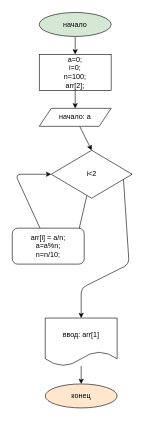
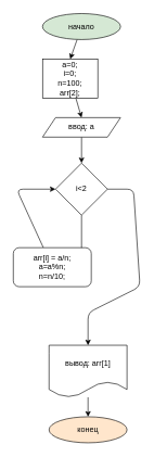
  <mxCell id="0" />
  <mxCell id="1" parent="0" />
  <mxCell id="2" style="edgeStyle=none;html=1;entryX=0.5;entryY=0;entryDx=0;entryDy=0;" edge="1" parent="1" source="3" target="8"><mxGeometry relative="1" as="geometry" /></mxCell>
  <mxCell id="3" value="начало" style="ellipse;whiteSpace=wrap;html=1;fillColor=#d5e8d4;" vertex="1" parent="1"><mxGeometry x="65" y="20" width="120" height="40" as="geometry" /></mxCell>
  <mxCell id="4" style="edgeStyle=none;html=1;" edge="1" parent="1" source="6"><mxGeometry relative="1" as="geometry"><mxPoint x="125" y="210" as="targetPoint" /></mxGeometry></mxCell>
  <mxCell id="5" style="edgeStyle=none;html=1;entryX=0.5;entryY=0;entryDx=0;entryDy=0;" edge="1" parent="1" source="6" target="11"><mxGeometry relative="1" as="geometry" /></mxCell>
- <mxCell id="6" value="начало: a" style="shape=parallelogram;perimeter=parallelogramPerimeter;whiteSpace=wrap;html=1;fixedSize=1;" vertex="1" parent="1"><mxGeometry x="65" y="180" width="120" height="30" as="geometry" /></mxCell>
+ <mxCell id="6" value="ввод: a" style="shape=parallelogram;perimeter=parallelogramPerimeter;whiteSpace=wrap;html=1;fixedSize=1;" vertex="1" parent="1"><mxGeometry x="65" y="180" width="120" height="30" as="geometry" /></mxCell>
  <mxCell id="7" style="edgeStyle=none;html=1;entryX=0.5;entryY=0;entryDx=0;entryDy=0;" edge="1" parent="1" source="8" target="6"><mxGeometry relative="1" as="geometry" /></mxCell>
- <mxCell id="8" value="a=0;&lt;br&gt;i=0;&lt;br&gt;n=100;&lt;br&gt;arr[2];" style="rounded=0;whiteSpace=wrap;html=1;" vertex="1" parent="1"><mxGeometry x="65" y="90" width="120" height="60" as="geometry" /></mxCell>
+ <mxCell id="8" value="a=0;&lt;br&gt;i=0;&lt;br&gt;n=100;&lt;br&gt;arr[2];" style="rounded=0;whiteSpace=wrap;html=1;" vertex="1" parent="1"><mxGeometry x="65" y="90" width="85" height="60" as="geometry" /></mxCell>
  <mxCell id="9" style="edgeStyle=none;html=1;entryX=1;entryY=0.5;entryDx=0;entryDy=0;" edge="1" parent="1" source="11" target="13"><mxGeometry relative="1" as="geometry"><mxPoint x="125" y="370" as="targetPoint" /><Array as="points"><mxPoint x="125" y="410" /></Array></mxGeometry></mxCell>
  <mxCell id="10" style="edgeStyle=none;html=1;" edge="1" parent="1" source="11"><mxGeometry relative="1" as="geometry"><mxPoint x="135" y="530" as="targetPoint" /><Array as="points"><mxPoint x="205" y="290" /><mxPoint x="215" y="440" /><mxPoint x="135" y="480" /></Array></mxGeometry></mxCell>
- <mxCell id="11" value="i&amp;lt;2" style="rhombus;whiteSpace=wrap;html=1;" vertex="1" parent="1"><mxGeometry x="85" y="250" width="135" height="80" as="geometry" /></mxCell>
+ <mxCell id="11" value="i&amp;lt;2" style="rhombus;whiteSpace=wrap;html=1;" vertex="1" parent="1"><mxGeometry x="85" y="250" width="80" height="80" as="geometry" /></mxCell>
  <mxCell id="12" style="edgeStyle=none;html=1;entryX=0;entryY=0.5;entryDx=0;entryDy=0;" edge="1" parent="1" source="13" target="11"><mxGeometry relative="1" as="geometry"><mxPoint x="-15" y="330" as="targetPoint" /><Array as="points"><mxPoint x="25" y="290" /></Array></mxGeometry></mxCell>
  <mxCell id="13" value="arr[i] = a/n;&lt;br&gt;a=a%n;&lt;br&gt;n=n/10;" style="rounded=1;whiteSpace=wrap;html=1;" vertex="1" parent="1"><mxGeometry x="20" y="380" width="120" height="60" as="geometry" /></mxCell>
  <mxCell id="14" style="edgeStyle=none;html=1;" edge="1" parent="1" source="15"><mxGeometry relative="1" as="geometry"><mxPoint x="135" y="640" as="targetPoint" /></mxGeometry></mxCell>
- <mxCell id="15" value="ввод: arr[1]" style="shape=document;whiteSpace=wrap;html=1;boundedLbl=1;" vertex="1" parent="1"><mxGeometry x="75" y="530" width="120" height="80" as="geometry" /></mxCell>
+ <mxCell id="15" value="вывод: arr[1]" style="shape=document;whiteSpace=wrap;html=1;boundedLbl=1;" vertex="1" parent="1"><mxGeometry x="75" y="530" width="120" height="80" as="geometry" /></mxCell>
  <mxCell id="16" value="конец" style="ellipse;whiteSpace=wrap;html=1;fillColor=#ffe6cc;" vertex="1" parent="1"><mxGeometry x="75" y="640" width="120" height="40" as="geometry" /></mxCell>
